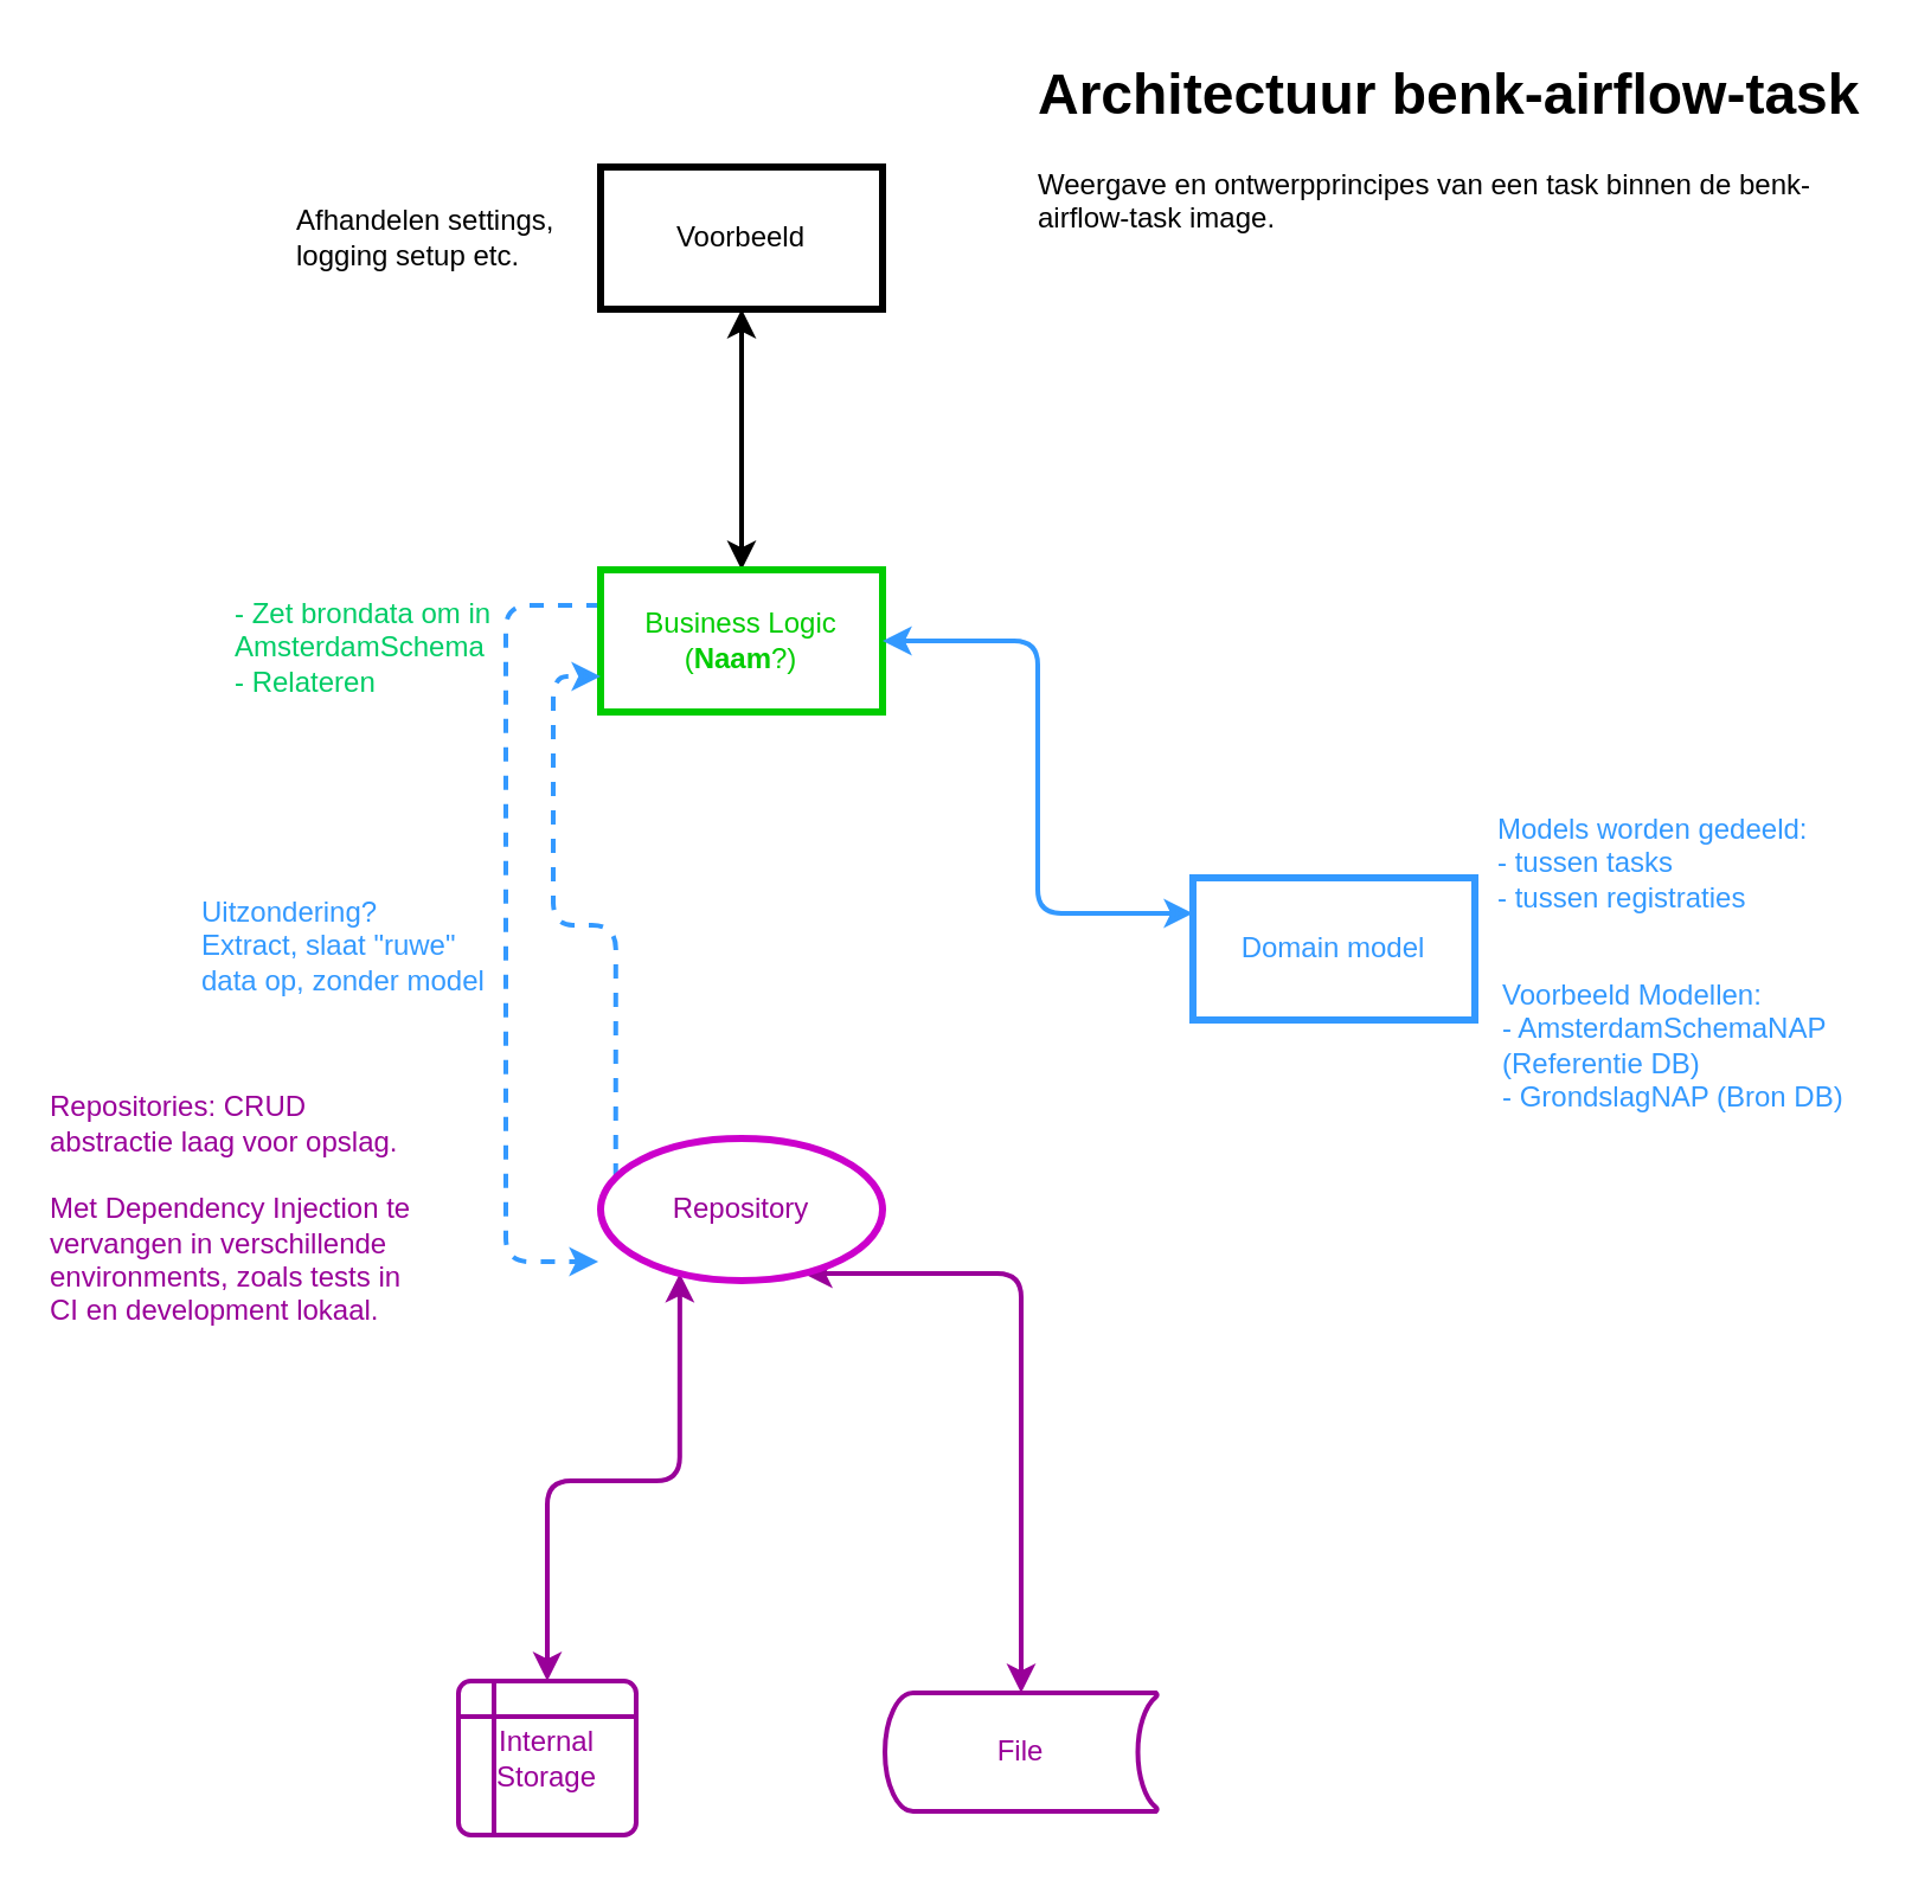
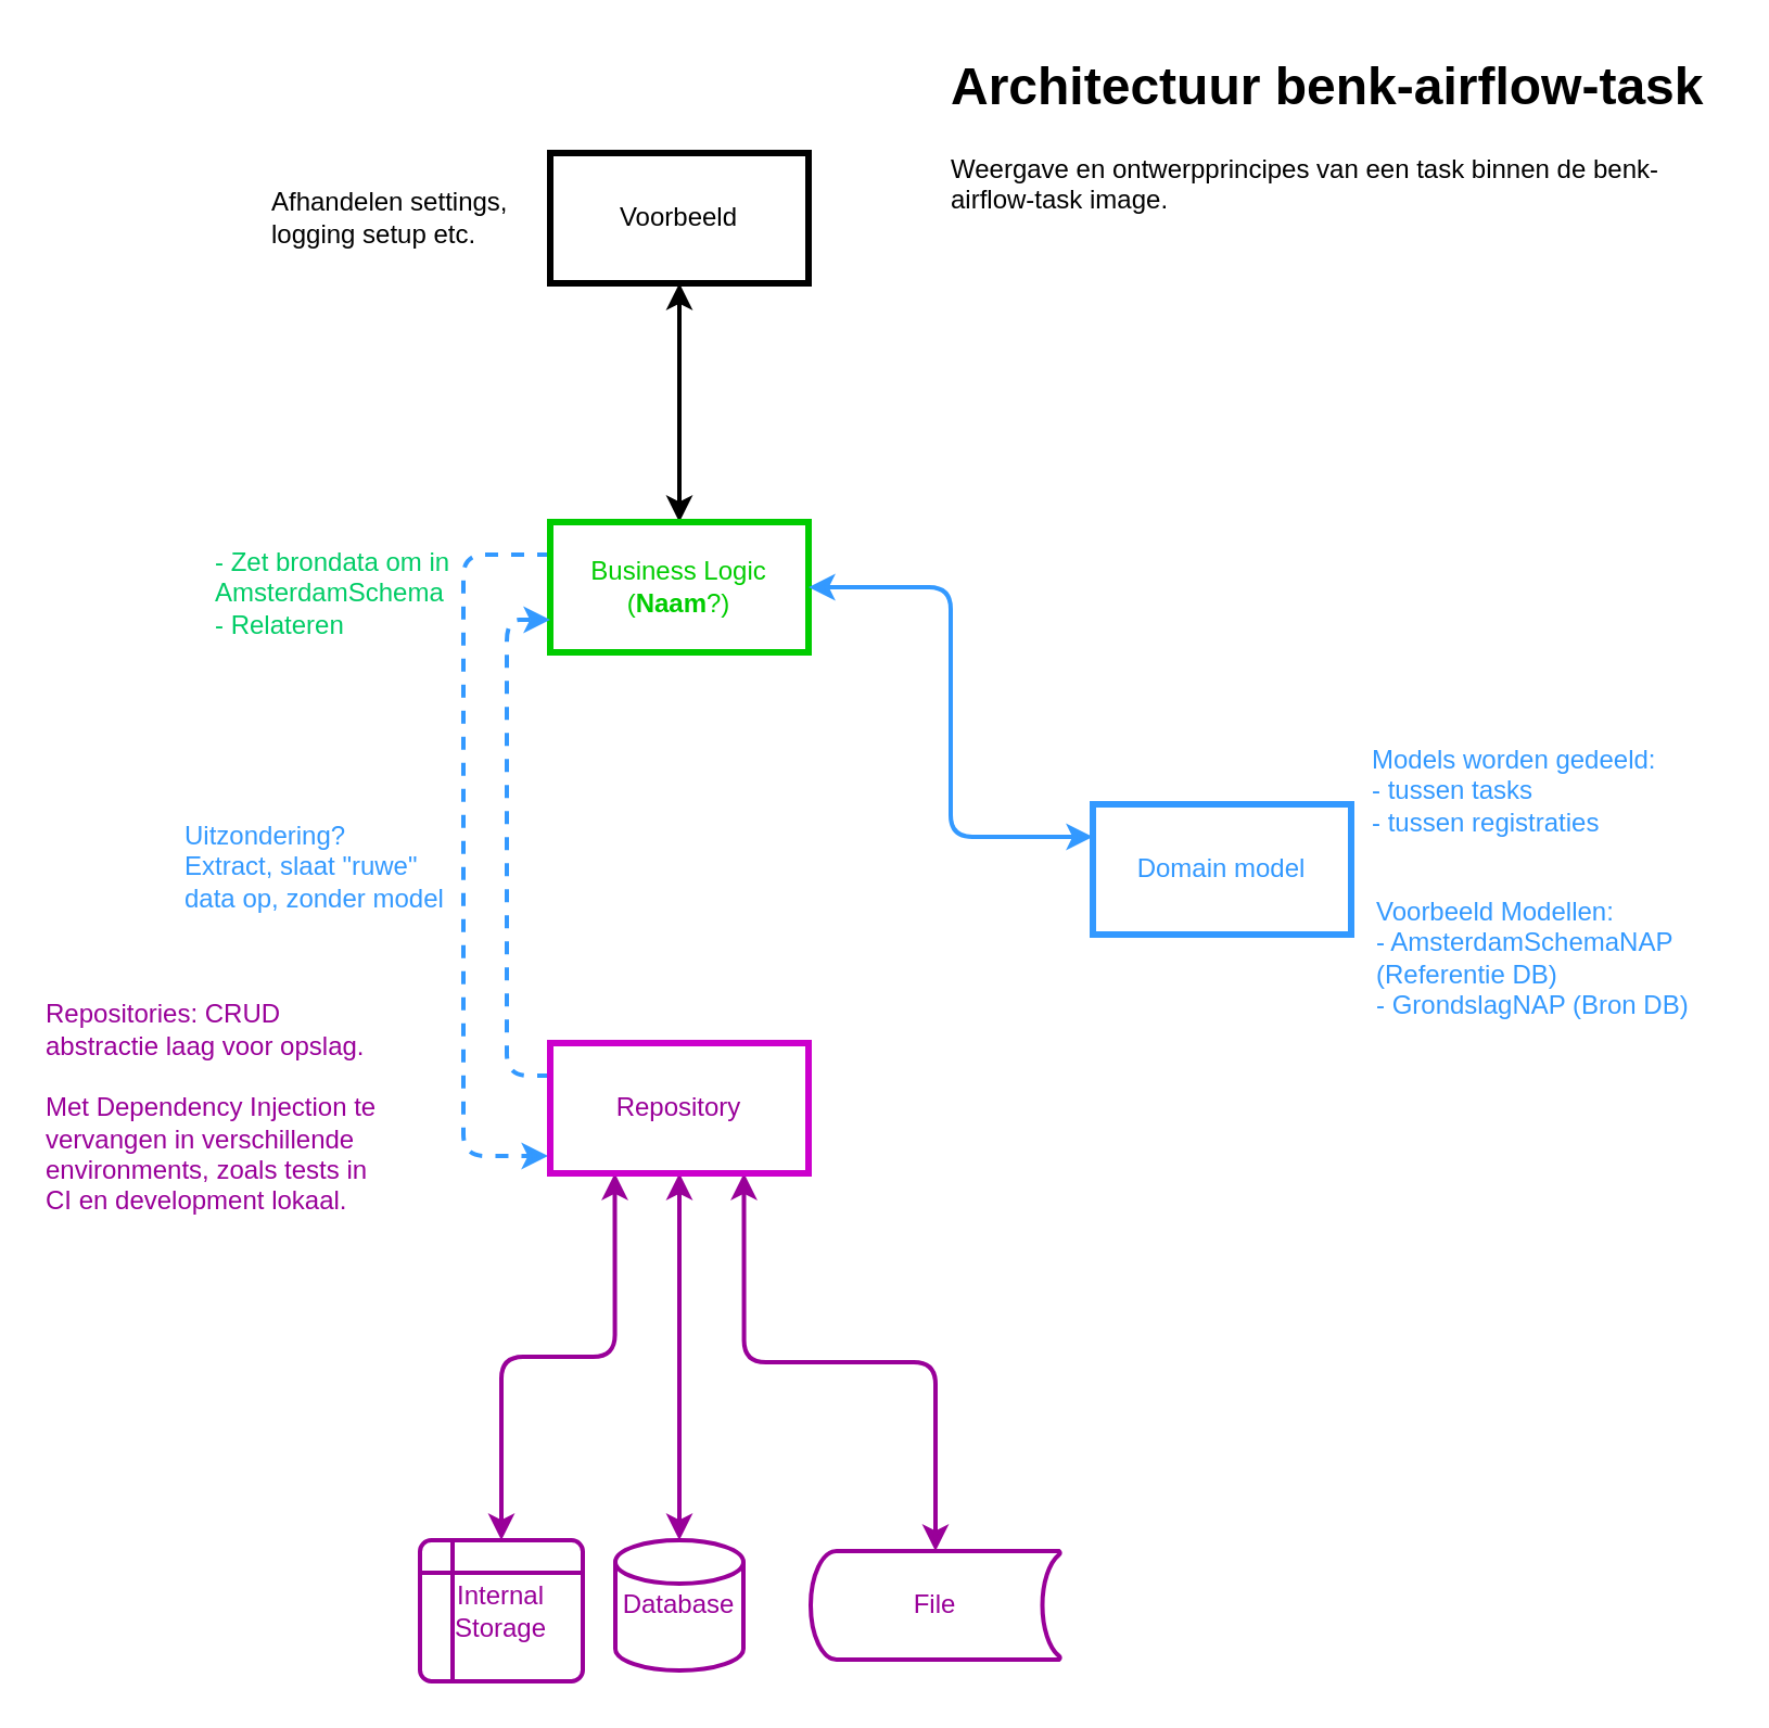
  <mxCell id="0" />
  <mxCell id="1" parent="0" />
  <mxCell id="2" value="&lt;h1&gt;Architectuur benk-airflow-task&lt;/h1&gt;&lt;p&gt;Weergave en ontwerpprincipes van een task binnen de benk-airflow-task image.&lt;/p&gt;" style="text;html=1;strokeColor=none;fillColor=none;spacing=5;spacingTop=-20;whiteSpace=wrap;overflow=hidden;rounded=0;" parent="1" vertex="1"><mxGeometry x="433" width="360" height="120" as="geometry" y="20" /></mxCell>
  <mxCell id="3" style="edgeStyle=orthogonalEdgeStyle;rounded=1;orthogonalLoop=1;jettySize=auto;html=1;exitX=0.5;exitY=1;exitDx=0;exitDy=0;entryX=0.5;entryY=0;entryDx=0;entryDy=0;startArrow=classic;startFill=1;strokeWidth=2;" parent="1" source="4" target="6" edge="1"><mxGeometry relative="1" as="geometry" /></mxCell>
  <mxCell id="4" value="Voorbeeld" style="rounded=0;whiteSpace=wrap;html=1;strokeWidth=3;" parent="1" vertex="1"><mxGeometry x="253" y="70" width="119" height="60" as="geometry" /></mxCell>
  <mxCell id="5" style="edgeStyle=orthogonalEdgeStyle;rounded=1;orthogonalLoop=1;jettySize=auto;html=1;exitX=0;exitY=0.25;exitDx=0;exitDy=0;entryX=-0.008;entryY=0.867;entryDx=0;entryDy=0;entryPerimeter=0;dashed=1;fontColor=#000000;startArrow=none;startFill=0;strokeColor=#3399FF;strokeWidth=2;" parent="1" source="6" target="11" edge="1"><mxGeometry relative="1" as="geometry"><Array as="points"><mxPoint x="213" y="255" /><mxPoint x="213" y="532" /></Array></mxGeometry></mxCell>
  <mxCell id="6" value="Business Logic&lt;br&gt;(&lt;b&gt;Naam&lt;/b&gt;?)" style="rounded=0;whiteSpace=wrap;html=1;strokeWidth=3;strokeColor=#00CC00;fontColor=#00CC00;" parent="1" vertex="1"><mxGeometry x="253" y="240" width="119" height="60" as="geometry" /></mxCell>
  <mxCell id="7" style="edgeStyle=orthogonalEdgeStyle;rounded=1;orthogonalLoop=1;jettySize=auto;html=1;exitX=0.75;exitY=1;exitDx=0;exitDy=0;startArrow=classic;startFill=1;strokeWidth=2;strokeColor=#990099;" parent="1" source="11" target="13" edge="1"><mxGeometry relative="1" as="geometry" /></mxCell>
+ <mxCell id="8" style="edgeStyle=orthogonalEdgeStyle;rounded=1;orthogonalLoop=1;jettySize=auto;html=1;exitX=0.5;exitY=1;exitDx=0;exitDy=0;entryX=0.5;entryY=0;entryDx=0;entryDy=0;entryPerimeter=0;startArrow=classic;startFill=1;strokeWidth=2;strokeColor=#990099;" parent="1" source="11" target="12" edge="1"><mxGeometry relative="1" as="geometry" /></mxCell>
  <mxCell id="9" style="edgeStyle=orthogonalEdgeStyle;rounded=1;orthogonalLoop=1;jettySize=auto;html=1;exitX=0.25;exitY=1;exitDx=0;exitDy=0;entryX=0.5;entryY=0;entryDx=0;entryDy=0;startArrow=classic;startFill=1;strokeWidth=2;strokeColor=#990099;" parent="1" source="11" target="14" edge="1"><mxGeometry relative="1" as="geometry" /></mxCell>
  <mxCell id="10" style="edgeStyle=orthogonalEdgeStyle;rounded=1;orthogonalLoop=1;jettySize=auto;html=1;exitX=0;exitY=0.25;exitDx=0;exitDy=0;entryX=0;entryY=0.75;entryDx=0;entryDy=0;startArrow=none;startFill=0;strokeWidth=2;dashed=1;fontColor=#3399FF;strokeColor=#3399FF;" parent="1" source="11" target="6" edge="1"><mxGeometry relative="1" as="geometry" /></mxCell>
- <mxCell id="11" value="Repository" style="ellipse;whiteSpace=wrap;html=1;strokeWidth=3;strokeColor=#CC00CC;fontColor=#990099;" parent="1" vertex="1"><mxGeometry x="253" y="480" width="119" height="60" as="geometry" /></mxCell>
+ <mxCell id="11" value="Repository" style="rounded=0;whiteSpace=wrap;html=1;strokeWidth=3;strokeColor=#CC00CC;fontColor=#990099;" parent="1" vertex="1"><mxGeometry x="253" y="480" width="119" height="60" as="geometry" /></mxCell>
+ <mxCell id="12" value="Database" style="strokeWidth=2;html=1;shape=mxgraph.flowchart.database;whiteSpace=wrap;strokeColor=#990099;fontColor=#990099;" parent="1" vertex="1"><mxGeometry x="283" y="709" width="59" height="60" as="geometry" /></mxCell>
  <mxCell id="13" value="File" style="strokeWidth=2;html=1;shape=mxgraph.flowchart.stored_data;whiteSpace=wrap;strokeColor=#990099;fontColor=#990099;" parent="1" vertex="1"><mxGeometry x="373" y="714" width="115" height="50" as="geometry" /></mxCell>
  <mxCell id="14" value="Internal Storage" style="shape=internalStorage;whiteSpace=wrap;html=1;dx=15;dy=15;rounded=1;arcSize=8;strokeWidth=2;strokeColor=#990099;fontColor=#990099;" parent="1" vertex="1"><mxGeometry x="193" y="709" width="75" height="65" as="geometry" /></mxCell>
  <mxCell id="15" style="edgeStyle=orthogonalEdgeStyle;rounded=1;orthogonalLoop=1;jettySize=auto;html=1;entryX=1;entryY=0.5;entryDx=0;entryDy=0;startArrow=classic;startFill=1;strokeWidth=2;exitX=0;exitY=0.25;exitDx=0;exitDy=0;fontColor=#3399FF;strokeColor=#3399FF;" parent="1" source="16" target="6" edge="1"><mxGeometry relative="1" as="geometry"><mxPoint x="543" y="379" as="sourcePoint" /></mxGeometry></mxCell>
  <mxCell id="16" value="Domain model" style="rounded=0;whiteSpace=wrap;html=1;strokeWidth=3;strokeColor=#3399FF;fontColor=#3399FF;" parent="1" vertex="1"><mxGeometry x="503" y="370" width="119" height="60" as="geometry" /></mxCell>
  <mxCell id="17" value="Models worden gedeeld:&lt;br&gt;- tussen tasks&lt;br&gt;- tussen registraties" style="text;html=1;strokeColor=none;fillColor=none;align=left;verticalAlign=middle;whiteSpace=wrap;rounded=0;fontColor=#3399FF;" parent="1" vertex="1"><mxGeometry x="630" y="340" width="163" height="48" as="geometry" /></mxCell>
  <mxCell id="18" value="Uitzondering?&amp;nbsp;&lt;br&gt;Extract, slaat &quot;ruwe&quot; data op, zonder model" style="text;html=1;strokeColor=none;fillColor=none;align=left;verticalAlign=middle;whiteSpace=wrap;rounded=0;fontColor=#3399FF;" parent="1" vertex="1"><mxGeometry x="83" y="378" width="130" height="41" as="geometry" /></mxCell>
  <mxCell id="19" value="Voorbeeld Modellen:&lt;br&gt;- AmsterdamSchemaNAP (Referentie DB)&lt;br&gt;- GrondslagNAP (Bron DB)" style="text;html=1;strokeColor=none;fillColor=none;align=left;verticalAlign=middle;whiteSpace=wrap;rounded=0;fontColor=#3399FF;" parent="1" vertex="1"><mxGeometry x="631.5" y="408" width="161.5" height="65" as="geometry" /></mxCell>
  <mxCell id="20" value="- Zet brondata om in AmsterdamSchema&lt;br&gt;- Relateren" style="text;html=1;strokeColor=none;fillColor=none;align=left;verticalAlign=middle;whiteSpace=wrap;rounded=0;fontColor=#00CC66;" parent="1" vertex="1"><mxGeometry x="97" y="250" width="140" height="45" as="geometry" /></mxCell>
  <mxCell id="21" value="&lt;div style=&quot;text-align: left;&quot;&gt;Repositories: CRUD abstractie laag voor opslag.&lt;/div&gt;&lt;br&gt;&lt;div style=&quot;text-align: left;&quot;&gt;Met Dependency Injection te vervangen in verschillende environments, zoals tests in CI en development lokaal.&lt;/div&gt;" style="text;html=1;strokeColor=none;fillColor=none;align=center;verticalAlign=middle;whiteSpace=wrap;rounded=0;fontColor=#990099;" parent="1" vertex="1"><mxGeometry x="20" y="457.5" width="160" height="105" as="geometry" /></mxCell>
  <mxCell id="22" value="Afhandelen settings, logging setup etc." style="text;html=1;strokeColor=none;fillColor=none;align=left;verticalAlign=middle;whiteSpace=wrap;rounded=0;fontColor=#000000;" parent="1" vertex="1"><mxGeometry x="123" y="85" width="130" height="30" as="geometry" /></mxCell>
